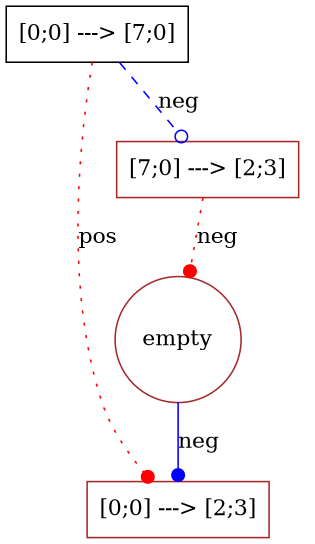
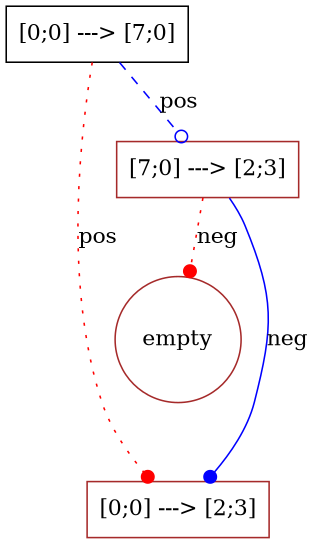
  digraph {
    node [color=brown shape=box]
    edge [arrowhead=dot color=red style=dotted]
    n1 [label=empty shape=circle]
    n2 [label="[0;0] ---> [2;3]"]
    n3 [label="[7;0] ---> [2;3]"]
    n4 [color=black label="[0;0] ---> [7;0]"]
    n3 -> n1 [label=neg]
-   n1 -> n2 [color=blue label=neg style=solid]
+   n3 -> n2 [color=blue label=neg style=solid]
    n4 -> n2 [label=pos]
-   n4 -> n3 [arrowhead=odot color=blue label=neg style=dashed]
+   n4 -> n3 [arrowhead=odot color=blue label=pos style=dashed]
  }
